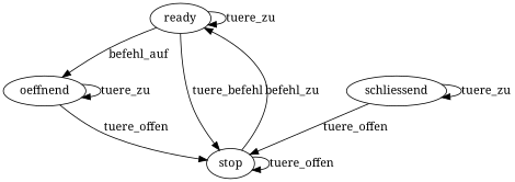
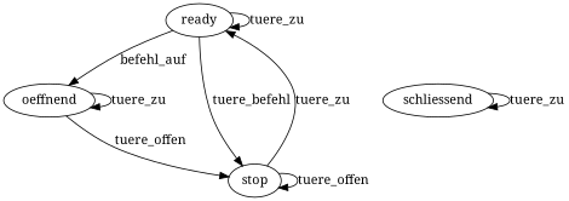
  digraph {
    fontname="Noto Serif"
    node [fontname="Noto Serif"]
    edge [fontname="Noto Serif"]
    ready
    oeffnend
    stop
    schliessend
    ready -> ready [label=tuere_zu]
    ready -> oeffnend [label=befehl_auf]
    ready -> stop [label=tuere_befehl]
    oeffnend -> oeffnend [label=tuere_zu]
    oeffnend -> stop [label=tuere_offen]
-   stop -> ready [label=befehl_zu]
+   stop -> ready [label=tuere_zu]
    stop -> stop [label=tuere_offen]
-   schliessend -> stop [label=tuere_offen]
    schliessend -> schliessend [label=tuere_zu]
  }
